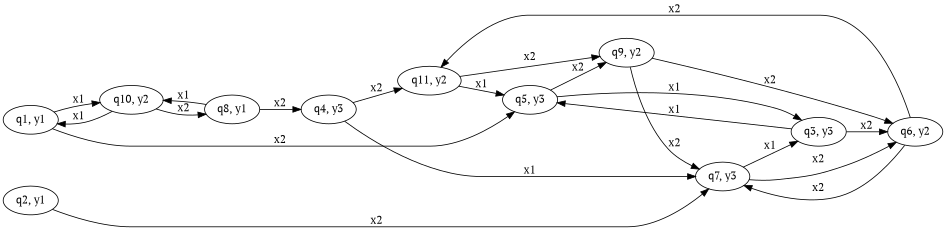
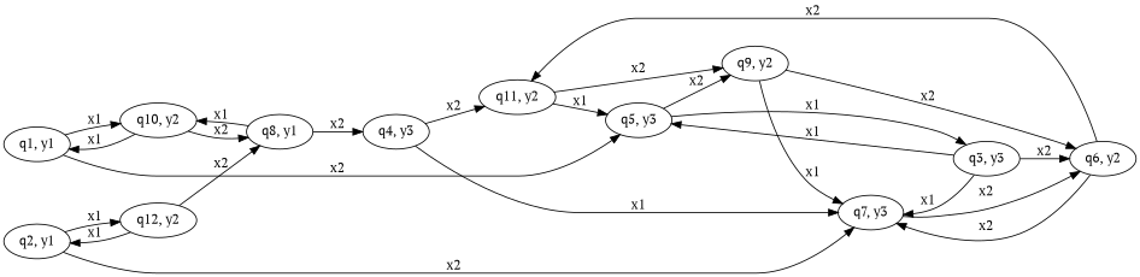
  digraph {
    fontname="PT Serif"
    rankdir=LR
    node [fontname="PT Serif"]
    edge [fontname="PT Serif"]
    "q1, y1"
    "q10, y2"
    "q5, y3"
    "q8, y1"
    "q9, y2"
    "q3, y3"
    "q4, y3"
    "q11, y2"
    "q7, y3"
    "q6, y2"
+   "q12, y2"
    "q2, y1"
    "q1, y1" -> "q10, y2" [label=x1]
    "q1, y1" -> "q5, y3" [label=x2]
    "q10, y2" -> "q1, y1" [label=x1]
    "q10, y2" -> "q8, y1" [label=x2]
    "q5, y3" -> "q9, y2" [label=x2]
    "q5, y3" -> "q3, y3" [label=x1]
    "q8, y1" -> "q10, y2" [label=x1]
    "q8, y1" -> "q4, y3" [label=x2]
-   "q9, y2" -> "q7, y3" [label=x2]
+   "q9, y2" -> "q7, y3" [label=x1]
    "q9, y2" -> "q6, y2" [label=x2]
    "q3, y3" -> "q5, y3" [label=x1]
    "q3, y3" -> "q6, y2" [label=x2]
    "q4, y3" -> "q11, y2" [label=x2]
    "q4, y3" -> "q7, y3" [label=x1]
    "q11, y2" -> "q5, y3" [label=x1]
    "q11, y2" -> "q9, y2" [label=x2]
-   "q7, y3" -> "q3, y3" [label=x1]
+   "q3, y3" -> "q7, y3" [label=x1]
    "q7, y3" -> "q6, y2" [label=x2]
    "q6, y2" -> "q11, y2" [label=x2]
    "q6, y2" -> "q7, y3" [label=x2]
+   "q12, y2" -> "q8, y1" [label=x2]
+   "q12, y2" -> "q2, y1" [label=x1]
    "q2, y1" -> "q7, y3" [label=x2]
+   "q2, y1" -> "q12, y2" [label=x1]
  }
